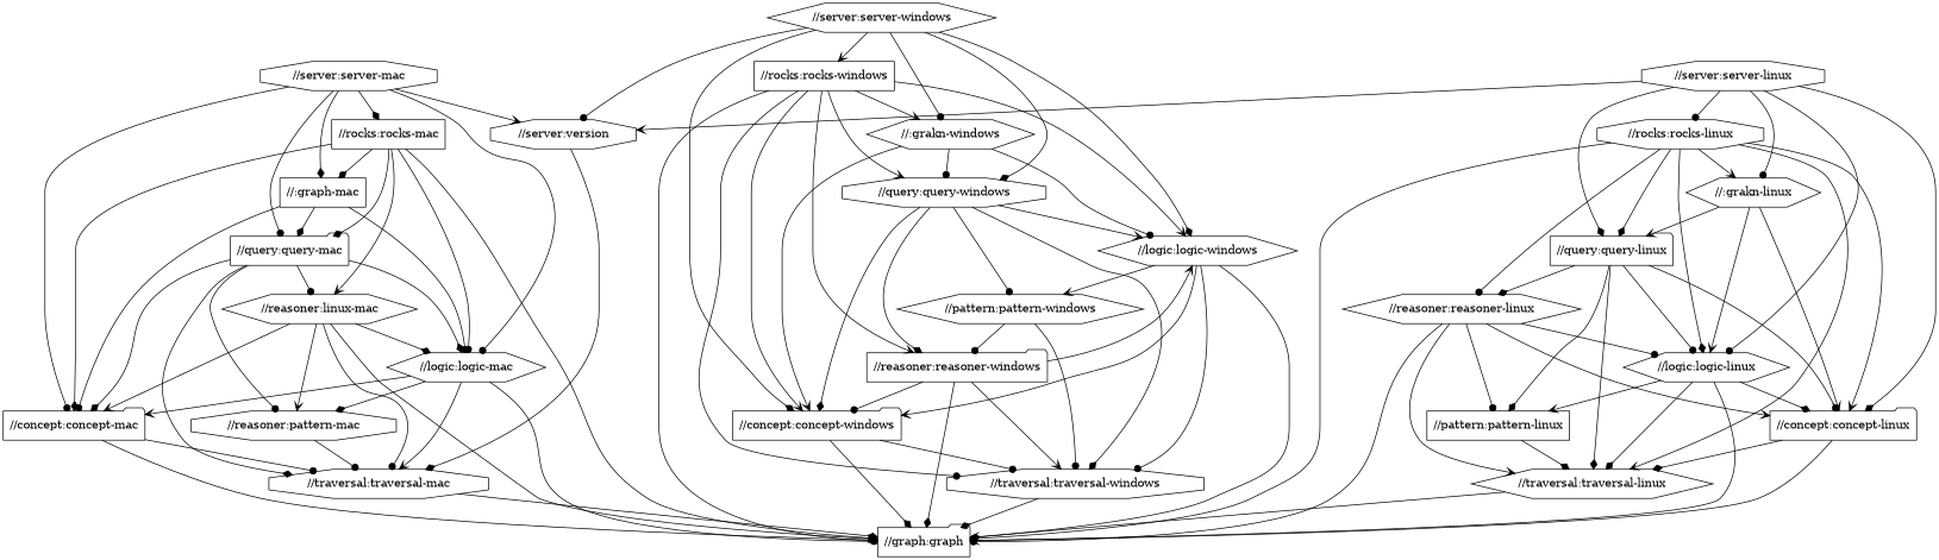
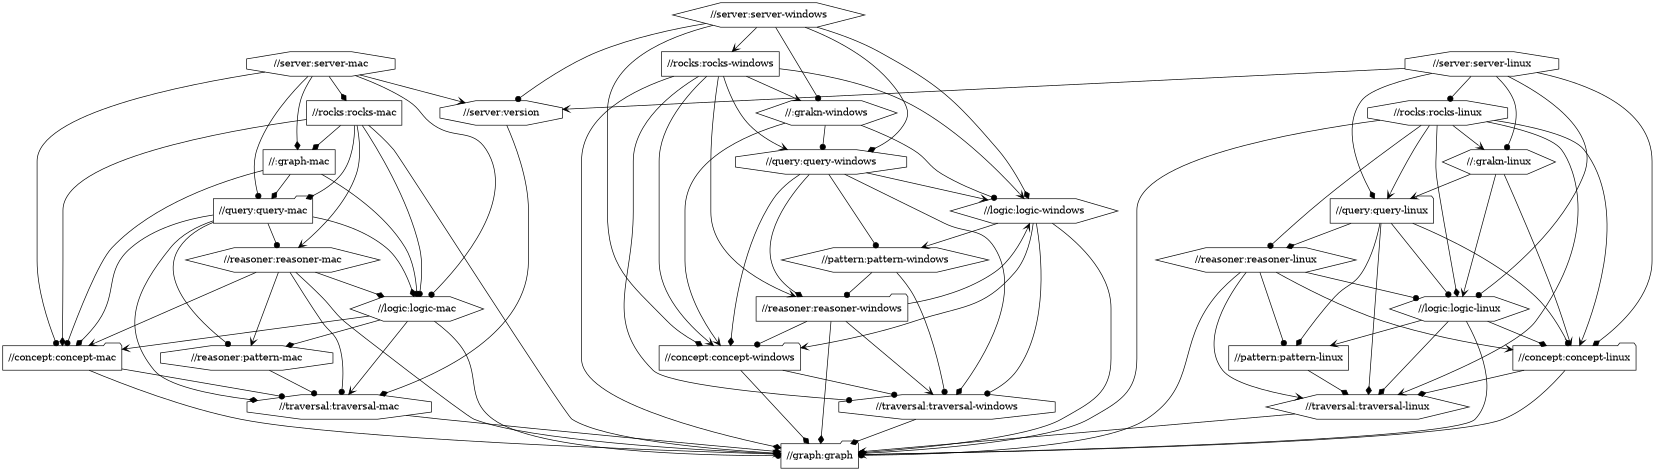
  digraph {
    node [shape=hexagon]
    edge [arrowhead=diamond]
    "//server:server-mac" [shape=octagon]
    n2 [label="//:graph-mac" shape=box]
    "//server:version" [shape=octagon]
    "//concept:concept-mac" [shape=folder]
    "//logic:logic-mac"
    "//query:query-mac" [shape=folder]
    "//rocks:rocks-mac" [shape=box]
    "//traversal:traversal-mac" [shape=octagon]
    "//graph:graph" [shape=folder]
    n10 [label="//reasoner:pattern-mac" shape=octagon]
-   "//reasoner:reasoner-mac" [label="//reasoner:linux-mac"]
+   "//reasoner:reasoner-mac"
    "//server:server-windows"
    "//:grakn-windows"
    "//concept:concept-windows" [shape=folder]
    "//logic:logic-windows"
    "//query:query-windows" [shape=octagon]
    "//rocks:rocks-windows" [shape=box]
    "//traversal:traversal-windows" [shape=octagon]
    "//pattern:pattern-windows"
    "//reasoner:reasoner-windows" [shape=folder]
    "//server:server-linux" [shape=octagon]
    "//:grakn-linux"
    "//concept:concept-linux" [shape=folder]
    "//logic:logic-linux"
    "//query:query-linux" [shape=folder]
    "//rocks:rocks-linux" [shape=octagon]
    "//traversal:traversal-linux"
    "//pattern:pattern-linux" [shape=box]
    "//reasoner:reasoner-linux"
    "//server:server-mac" -> n2
    "//server:server-mac" -> "//server:version" [arrowhead=vee]
    "//server:server-mac" -> "//concept:concept-mac" [arrowhead=dot]
    "//server:server-mac" -> "//logic:logic-mac" [arrowhead=dot]
    "//server:server-mac" -> "//query:query-mac" [arrowhead=dot]
    "//server:server-mac" -> "//rocks:rocks-mac"
    n2 -> "//concept:concept-mac" [arrowhead=dot]
    n2 -> "//logic:logic-mac" [arrowhead=dot]
    n2 -> "//query:query-mac"
    "//server:version" -> "//traversal:traversal-mac"
    "//concept:concept-mac" -> "//traversal:traversal-mac" [arrowhead=dot]
    "//concept:concept-mac" -> "//graph:graph"
    "//logic:logic-mac" -> "//concept:concept-mac" [arrowhead=vee]
    "//logic:logic-mac" -> "//traversal:traversal-mac" [arrowhead=vee]
    "//logic:logic-mac" -> "//graph:graph" [arrowhead=dot]
    "//logic:logic-mac" -> n10
    "//query:query-mac" -> "//concept:concept-mac"
    "//query:query-mac" -> "//logic:logic-mac"
    "//query:query-mac" -> "//traversal:traversal-mac"
    "//query:query-mac" -> n10 [arrowhead=dot]
    "//query:query-mac" -> "//reasoner:reasoner-mac" [arrowhead=dot]
    "//rocks:rocks-mac" -> n2
    "//rocks:rocks-mac" -> "//concept:concept-mac"
    "//rocks:rocks-mac" -> "//logic:logic-mac" [arrowhead=dot]
    "//rocks:rocks-mac" -> "//query:query-mac"
    "//rocks:rocks-mac" -> "//graph:graph"
    "//rocks:rocks-mac" -> "//reasoner:reasoner-mac" [arrowhead=vee]
    "//traversal:traversal-mac" -> "//graph:graph"
    n10 -> "//traversal:traversal-mac" [arrowhead=dot]
    "//reasoner:reasoner-mac" -> "//concept:concept-mac" [arrowhead=vee]
    "//reasoner:reasoner-mac" -> "//logic:logic-mac"
    "//reasoner:reasoner-mac" -> "//traversal:traversal-mac" [arrowhead=dot]
    "//reasoner:reasoner-mac" -> "//graph:graph" [arrowhead=vee]
    "//reasoner:reasoner-mac" -> n10 [arrowhead=vee]
    "//server:server-windows" -> "//server:version" [arrowhead=dot]
    "//server:server-windows" -> "//:grakn-windows" [arrowhead=dot]
    "//server:server-windows" -> "//concept:concept-windows"
    "//server:server-windows" -> "//logic:logic-windows"
    "//server:server-windows" -> "//query:query-windows"
    "//server:server-windows" -> "//rocks:rocks-windows" [arrowhead=vee]
    "//:grakn-windows" -> "//concept:concept-windows" [arrowhead=vee]
    "//:grakn-windows" -> "//logic:logic-windows" [arrowhead=dot]
    "//:grakn-windows" -> "//query:query-windows" [arrowhead=dot]
    "//concept:concept-windows" -> "//graph:graph"
    "//concept:concept-windows" -> "//traversal:traversal-windows" [arrowhead=dot]
    "//logic:logic-windows" -> "//graph:graph"
    "//logic:logic-windows" -> "//concept:concept-windows" [arrowhead=vee]
    "//logic:logic-windows" -> "//traversal:traversal-windows" [arrowhead=dot]
    "//logic:logic-windows" -> "//pattern:pattern-windows" [arrowhead=vee]
    "//query:query-windows" -> "//concept:concept-windows"
    "//query:query-windows" -> "//logic:logic-windows" [arrowhead=vee]
    "//query:query-windows" -> "//traversal:traversal-windows"
    "//query:query-windows" -> "//pattern:pattern-windows" [arrowhead=dot]
    "//query:query-windows" -> "//reasoner:reasoner-windows"
    "//rocks:rocks-windows" -> "//graph:graph"
    "//rocks:rocks-windows" -> "//:grakn-windows" [arrowhead=vee]
    "//rocks:rocks-windows" -> "//concept:concept-windows" [arrowhead=vee]
    "//rocks:rocks-windows" -> "//logic:logic-windows" [arrowhead=vee]
    "//rocks:rocks-windows" -> "//query:query-windows" [arrowhead=vee]
    "//rocks:rocks-windows" -> "//traversal:traversal-windows" [arrowhead=dot]
    "//rocks:rocks-windows" -> "//reasoner:reasoner-windows" [arrowhead=vee]
    "//traversal:traversal-windows" -> "//graph:graph"
    "//pattern:pattern-windows" -> "//traversal:traversal-windows" [arrowhead=dot]
    "//pattern:pattern-windows" -> "//reasoner:reasoner-windows" [arrowhead=dot]
    "//reasoner:reasoner-windows" -> "//graph:graph"
    "//reasoner:reasoner-windows" -> "//concept:concept-windows" [arrowhead=dot]
    "//reasoner:reasoner-windows" -> "//logic:logic-windows" [arrowhead=vee]
    "//reasoner:reasoner-windows" -> "//traversal:traversal-windows" [arrowhead=vee]
    "//server:server-linux" -> "//server:version" [arrowhead=vee]
    "//server:server-linux" -> "//:grakn-linux" [arrowhead=dot]
    "//server:server-linux" -> "//concept:concept-linux"
    "//server:server-linux" -> "//logic:logic-linux" [arrowhead=dot]
    "//server:server-linux" -> "//query:query-linux"
    "//server:server-linux" -> "//rocks:rocks-linux" [arrowhead=dot]
    "//:grakn-linux" -> "//concept:concept-linux" [arrowhead=vee]
    "//:grakn-linux" -> "//logic:logic-linux" [arrowhead=vee]
    "//:grakn-linux" -> "//query:query-linux" [arrowhead=vee]
    "//concept:concept-linux" -> "//graph:graph" [arrowhead=vee]
    "//concept:concept-linux" -> "//traversal:traversal-linux"
    "//logic:logic-linux" -> "//graph:graph" [arrowhead=dot]
    "//logic:logic-linux" -> "//concept:concept-linux"
    "//logic:logic-linux" -> "//traversal:traversal-linux"
    "//logic:logic-linux" -> "//pattern:pattern-linux" [arrowhead=vee]
    "//query:query-linux" -> "//concept:concept-linux" [arrowhead=dot]
    "//query:query-linux" -> "//logic:logic-linux" [arrowhead=dot]
    "//query:query-linux" -> "//traversal:traversal-linux"
    "//query:query-linux" -> "//pattern:pattern-linux"
    "//query:query-linux" -> "//reasoner:reasoner-linux"
    "//rocks:rocks-linux" -> "//graph:graph" [arrowhead=dot]
    "//rocks:rocks-linux" -> "//:grakn-linux" [arrowhead=vee]
    "//rocks:rocks-linux" -> "//concept:concept-linux" [arrowhead=vee]
    "//rocks:rocks-linux" -> "//logic:logic-linux"
-   "//rocks:rocks-linux" -> "//query:query-linux"
+   "//rocks:rocks-linux" -> "//query:query-linux" [arrowhead=vee]
    "//rocks:rocks-linux" -> "//traversal:traversal-linux" [arrowhead=vee]
    "//rocks:rocks-linux" -> "//reasoner:reasoner-linux" [arrowhead=dot]
    "//traversal:traversal-linux" -> "//graph:graph" [arrowhead=vee]
    "//pattern:pattern-linux" -> "//traversal:traversal-linux"
    "//reasoner:reasoner-linux" -> "//graph:graph" [arrowhead=dot]
    "//reasoner:reasoner-linux" -> "//concept:concept-linux" [arrowhead=vee]
    "//reasoner:reasoner-linux" -> "//logic:logic-linux" [arrowhead=dot]
    "//reasoner:reasoner-linux" -> "//traversal:traversal-linux" [arrowhead=vee]
    "//reasoner:reasoner-linux" -> "//pattern:pattern-linux" [arrowhead=dot]
  }
